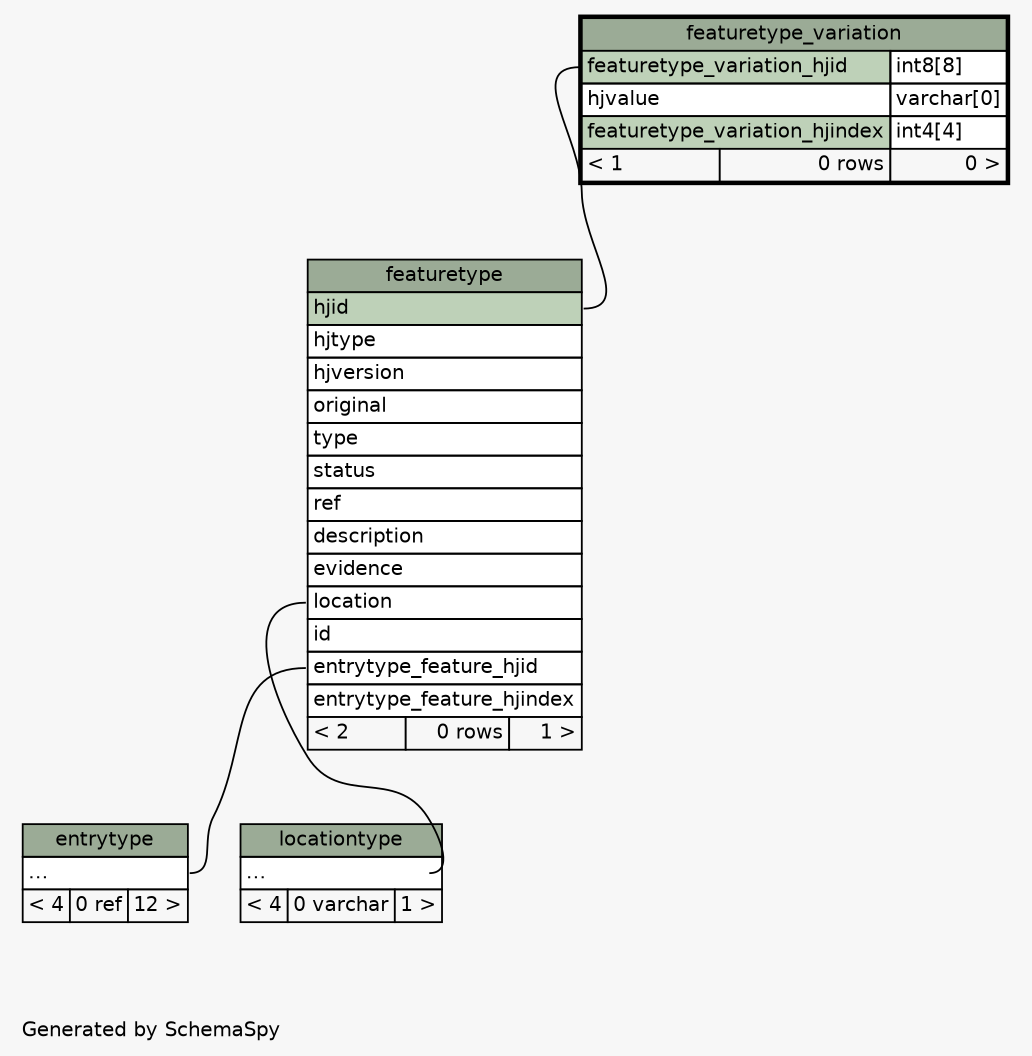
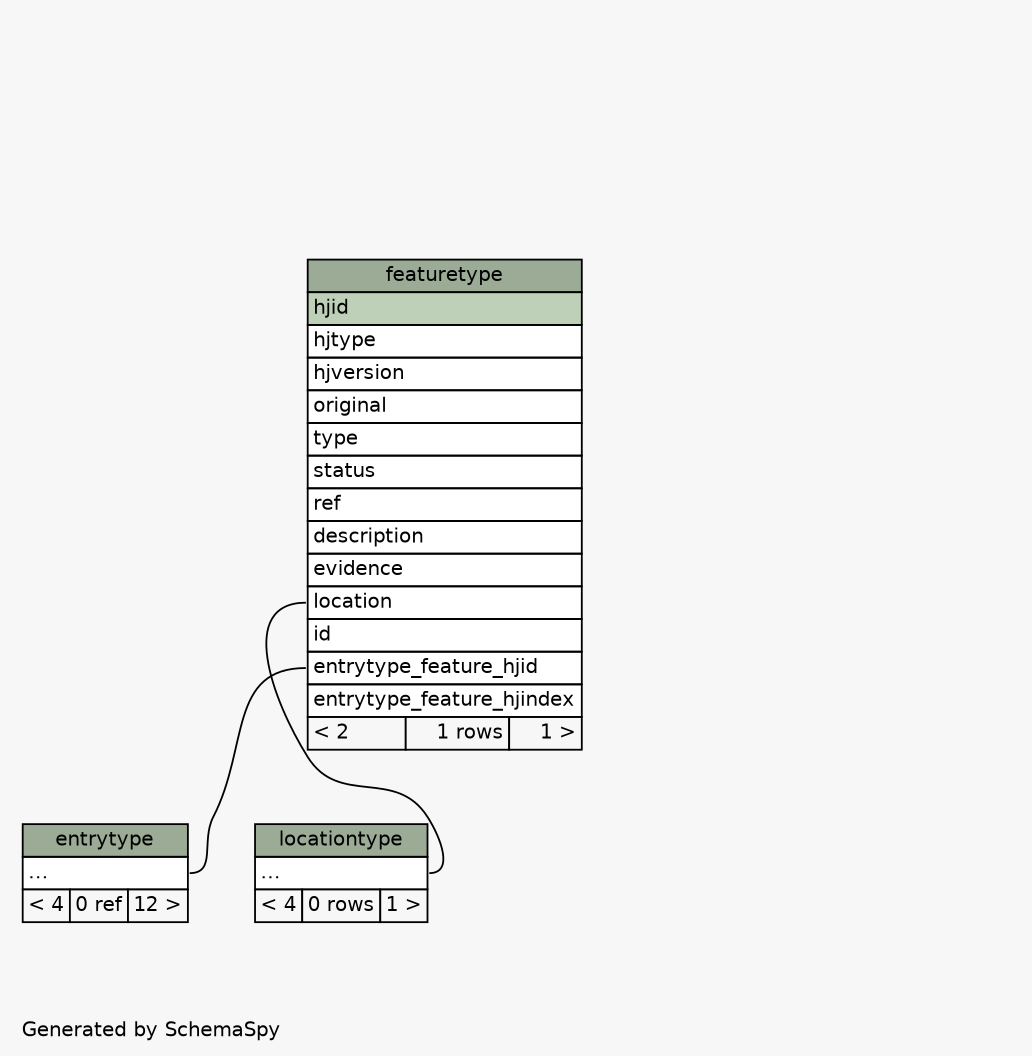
  digraph {
    bgcolor="#f7f7f7"
    fontname=Helvetica
    fontsize=11
    label="\nGenerated by SchemaSpy"
    labeljust=l
    nodesep=0.18
    rankdir=TB
    ranksep=0.46
    node [fontname=Helvetica fontsize=11 shape=plaintext]
    edge [arrowhead=none arrowsize=0.8 arrowtail=crowodot headport="elipses:e"]
-   n1 [label=<     <TABLE BORDER="0" CELLBORDER="1" CELLSPACING="0" BGCOLOR="#ffffff">       <TR><TD COLSPAN="3" BGCOLOR="#9bab96" ALIGN="CENTER">featuretype</TD></TR>       <TR><TD PORT="hjid" COLSPAN="3" BGCOLOR="#bed1b8" ALIGN="LEFT">hjid</TD></TR>       <TR><TD PORT="hjtype" COLSPAN="3" ALIGN="LEFT">hjtype</TD></TR>       <TR><TD PORT="hjversion" COLSPAN="3" ALIGN="LEFT">hjversion</TD></TR>       <TR><TD PORT="original" COLSPAN="3" ALIGN="LEFT">original</TD></TR>       <TR><TD PORT="type" COLSPAN="3" ALIGN="LEFT">type</TD></TR>       <TR><TD PORT="status" COLSPAN="3" ALIGN="LEFT">status</TD></TR>       <TR><TD PORT="ref" COLSPAN="3" ALIGN="LEFT">ref</TD></TR>       <TR><TD PORT="description" COLSPAN="3" ALIGN="LEFT">description</TD></TR>       <TR><TD PORT="evidence" COLSPAN="3" ALIGN="LEFT">evidence</TD></TR>       <TR><TD PORT="location" COLSPAN="3" ALIGN="LEFT">location</TD></TR>       <TR><TD PORT="id" COLSPAN="3" ALIGN="LEFT">id</TD></TR>       <TR><TD PORT="entrytype_feature_hjid" COLSPAN="3" ALIGN="LEFT">entrytype_feature_hjid</TD></TR>       <TR><TD PORT="entrytype_feature_hjindex" COLSPAN="3" ALIGN="LEFT">entrytype_feature_hjindex</TD></TR>       <TR><TD ALIGN="LEFT" BGCOLOR="#f7f7f7">&lt; 2</TD><TD ALIGN="RIGHT" BGCOLOR="#f7f7f7">0 rows</TD><TD ALIGN="RIGHT" BGCOLOR="#f7f7f7">1 &gt;</TD></TR>     </TABLE>>]
+   n1 [label=<     <TABLE BORDER="0" CELLBORDER="1" CELLSPACING="0" BGCOLOR="#ffffff">       <TR><TD COLSPAN="3" BGCOLOR="#9bab96" ALIGN="CENTER">featuretype</TD></TR>       <TR><TD PORT="hjid" COLSPAN="3" BGCOLOR="#bed1b8" ALIGN="LEFT">hjid</TD></TR>       <TR><TD PORT="hjtype" COLSPAN="3" ALIGN="LEFT">hjtype</TD></TR>       <TR><TD PORT="hjversion" COLSPAN="3" ALIGN="LEFT">hjversion</TD></TR>       <TR><TD PORT="original" COLSPAN="3" ALIGN="LEFT">original</TD></TR>       <TR><TD PORT="type" COLSPAN="3" ALIGN="LEFT">type</TD></TR>       <TR><TD PORT="status" COLSPAN="3" ALIGN="LEFT">status</TD></TR>       <TR><TD PORT="ref" COLSPAN="3" ALIGN="LEFT">ref</TD></TR>       <TR><TD PORT="description" COLSPAN="3" ALIGN="LEFT">description</TD></TR>       <TR><TD PORT="evidence" COLSPAN="3" ALIGN="LEFT">evidence</TD></TR>       <TR><TD PORT="location" COLSPAN="3" ALIGN="LEFT">location</TD></TR>       <TR><TD PORT="id" COLSPAN="3" ALIGN="LEFT">id</TD></TR>       <TR><TD PORT="entrytype_feature_hjid" COLSPAN="3" ALIGN="LEFT">entrytype_feature_hjid</TD></TR>       <TR><TD PORT="entrytype_feature_hjindex" COLSPAN="3" ALIGN="LEFT">entrytype_feature_hjindex</TD></TR>       <TR><TD ALIGN="LEFT" BGCOLOR="#f7f7f7">&lt; 2</TD><TD ALIGN="RIGHT" BGCOLOR="#f7f7f7">1 rows</TD><TD ALIGN="RIGHT" BGCOLOR="#f7f7f7">1 &gt;</TD></TR>     </TABLE>>]
    n2 [label=<     <TABLE BORDER="0" CELLBORDER="1" CELLSPACING="0" BGCOLOR="#ffffff">       <TR><TD COLSPAN="3" BGCOLOR="#9bab96" ALIGN="CENTER">entrytype</TD></TR>       <TR><TD PORT="elipses" COLSPAN="3" ALIGN="LEFT">...</TD></TR>       <TR><TD ALIGN="LEFT" BGCOLOR="#f7f7f7">&lt; 4</TD><TD ALIGN="RIGHT" BGCOLOR="#f7f7f7">0 ref</TD><TD ALIGN="RIGHT" BGCOLOR="#f7f7f7">12 &gt;</TD></TR>     </TABLE>>]
-   n3 [label=<     <TABLE BORDER="0" CELLBORDER="1" CELLSPACING="0" BGCOLOR="#ffffff">       <TR><TD COLSPAN="3" BGCOLOR="#9bab96" ALIGN="CENTER">locationtype</TD></TR>       <TR><TD PORT="elipses" COLSPAN="3" ALIGN="LEFT">...</TD></TR>       <TR><TD ALIGN="LEFT" BGCOLOR="#f7f7f7">&lt; 4</TD><TD ALIGN="RIGHT" BGCOLOR="#f7f7f7">0 varchar</TD><TD ALIGN="RIGHT" BGCOLOR="#f7f7f7">1 &gt;</TD></TR>     </TABLE>>]
-   n4 [label=<     <TABLE BORDER="2" CELLBORDER="1" CELLSPACING="0" BGCOLOR="#ffffff">       <TR><TD COLSPAN="3" BGCOLOR="#9bab96" ALIGN="CENTER">featuretype_variation</TD></TR>       <TR><TD PORT="featuretype_variation_hjid" COLSPAN="2" BGCOLOR="#bed1b8" ALIGN="LEFT">featuretype_variation_hjid</TD><TD PORT="featuretype_variation_hjid.type" ALIGN="LEFT">int8[8]</TD></TR>       <TR><TD PORT="hjvalue" COLSPAN="2" ALIGN="LEFT">hjvalue</TD><TD PORT="hjvalue.type" ALIGN="LEFT">varchar[0]</TD></TR>       <TR><TD PORT="featuretype_variation_hjindex" COLSPAN="2" BGCOLOR="#bed1b8" ALIGN="LEFT">featuretype_variation_hjindex</TD><TD PORT="featuretype_variation_hjindex.type" ALIGN="LEFT">int4[4]</TD></TR>       <TR><TD ALIGN="LEFT" BGCOLOR="#f7f7f7">&lt; 1</TD><TD ALIGN="RIGHT" BGCOLOR="#f7f7f7">0 rows</TD><TD ALIGN="RIGHT" BGCOLOR="#f7f7f7">0 &gt;</TD></TR>     </TABLE>>]
+   n3 [label=<     <TABLE BORDER="0" CELLBORDER="1" CELLSPACING="0" BGCOLOR="#ffffff">       <TR><TD COLSPAN="3" BGCOLOR="#9bab96" ALIGN="CENTER">locationtype</TD></TR>       <TR><TD PORT="elipses" COLSPAN="3" ALIGN="LEFT">...</TD></TR>       <TR><TD ALIGN="LEFT" BGCOLOR="#f7f7f7">&lt; 4</TD><TD ALIGN="RIGHT" BGCOLOR="#f7f7f7">0 rows</TD><TD ALIGN="RIGHT" BGCOLOR="#f7f7f7">1 &gt;</TD></TR>     </TABLE>>]
    n1 -> n2 [tailport="entrytype_feature_hjid:w"]
    n1 -> n3 [tailport="location:w"]
-   n4 -> n1 [headport="hjid:e" tailport="featuretype_variation_hjid:w"]
  }
